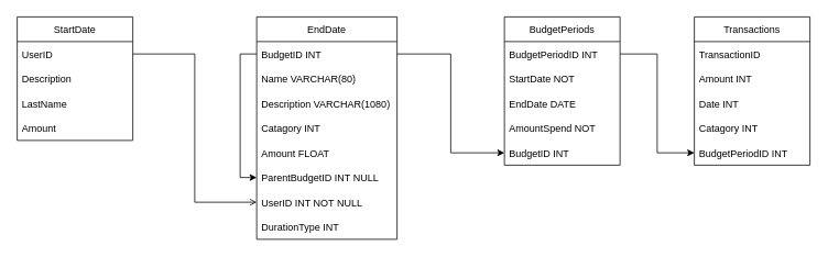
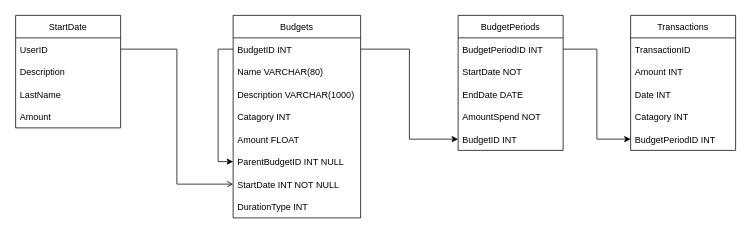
  <mxCell id="0" />
  <mxCell id="1" parent="0" />
  <mxCell id="2" value="StartDate" style="swimlane;fontStyle=0;childLayout=stackLayout;horizontal=1;startSize=30;horizontalStack=0;resizeParent=1;resizeParentMax=0;resizeLast=0;collapsible=1;marginBottom=0;" parent="1" vertex="1"><mxGeometry x="20" y="20" width="140" height="150" as="geometry" /></mxCell>
  <mxCell id="3" value="UserID" style="text;strokeColor=none;fillColor=none;align=left;verticalAlign=middle;spacingLeft=4;spacingRight=4;overflow=hidden;points=[[0,0.5],[1,0.5]];portConstraint=eastwest;rotatable=0;" parent="2" vertex="1"><mxGeometry y="30" width="140" height="30" as="geometry" /></mxCell>
  <mxCell id="4" value="Description" style="text;strokeColor=none;fillColor=none;align=left;verticalAlign=middle;spacingLeft=4;spacingRight=4;overflow=hidden;points=[[0,0.5],[1,0.5]];portConstraint=eastwest;rotatable=0;" parent="2" vertex="1"><mxGeometry y="60" width="140" height="30" as="geometry" /></mxCell>
  <mxCell id="5" value="LastName" style="text;strokeColor=none;fillColor=none;align=left;verticalAlign=middle;spacingLeft=4;spacingRight=4;overflow=hidden;points=[[0,0.5],[1,0.5]];portConstraint=eastwest;rotatable=0;" parent="2" vertex="1"><mxGeometry y="90" width="140" height="30" as="geometry" /></mxCell>
  <mxCell id="6" value="Amount" style="text;strokeColor=none;fillColor=none;align=left;verticalAlign=middle;spacingLeft=4;spacingRight=4;overflow=hidden;points=[[0,0.5],[1,0.5]];portConstraint=eastwest;rotatable=0;" parent="2" vertex="1"><mxGeometry y="120" width="140" height="30" as="geometry" /></mxCell>
- <mxCell id="7" value="EndDate" style="swimlane;fontStyle=0;childLayout=stackLayout;horizontal=1;startSize=30;horizontalStack=0;resizeParent=1;resizeParentMax=0;resizeLast=0;collapsible=1;marginBottom=0;" parent="1" vertex="1"><mxGeometry x="310" y="20" width="170" height="270" as="geometry" /></mxCell>
+ <mxCell id="7" value="Budgets" style="swimlane;fontStyle=0;childLayout=stackLayout;horizontal=1;startSize=30;horizontalStack=0;resizeParent=1;resizeParentMax=0;resizeLast=0;collapsible=1;marginBottom=0;" parent="1" vertex="1"><mxGeometry x="310" y="20" width="170" height="270" as="geometry" /></mxCell>
  <mxCell id="8" style="edgeStyle=orthogonalEdgeStyle;rounded=0;orthogonalLoop=1;jettySize=auto;html=1;entryX=0;entryY=0.5;entryDx=0;entryDy=0;" parent="7" source="9" target="14" edge="1"><mxGeometry relative="1" as="geometry"><Array as="points"><mxPoint x="-20" y="45" /><mxPoint x="-20" y="195" /></Array></mxGeometry></mxCell>
  <mxCell id="9" value="BudgetID INT" style="text;strokeColor=none;fillColor=none;align=left;verticalAlign=middle;spacingLeft=4;spacingRight=4;overflow=hidden;points=[[0,0.5],[1,0.5]];portConstraint=eastwest;rotatable=0;" parent="7" vertex="1"><mxGeometry y="30" width="170" height="30" as="geometry" /></mxCell>
  <mxCell id="10" value="Name VARCHAR(80)" style="text;strokeColor=none;fillColor=none;align=left;verticalAlign=middle;spacingLeft=4;spacingRight=4;overflow=hidden;points=[[0,0.5],[1,0.5]];portConstraint=eastwest;rotatable=0;" parent="7" vertex="1"><mxGeometry y="60" width="170" height="30" as="geometry" /></mxCell>
- <mxCell id="11" value="Description VARCHAR(1080)" style="text;strokeColor=none;fillColor=none;align=left;verticalAlign=middle;spacingLeft=4;spacingRight=4;overflow=hidden;points=[[0,0.5],[1,0.5]];portConstraint=eastwest;rotatable=0;" parent="7" vertex="1"><mxGeometry y="90" width="170" height="30" as="geometry" /></mxCell>
+ <mxCell id="11" value="Description VARCHAR(1000)" style="text;strokeColor=none;fillColor=none;align=left;verticalAlign=middle;spacingLeft=4;spacingRight=4;overflow=hidden;points=[[0,0.5],[1,0.5]];portConstraint=eastwest;rotatable=0;" parent="7" vertex="1"><mxGeometry y="90" width="170" height="30" as="geometry" /></mxCell>
  <mxCell id="12" value="Catagory INT" style="text;strokeColor=none;fillColor=none;align=left;verticalAlign=middle;spacingLeft=4;spacingRight=4;overflow=hidden;points=[[0,0.5],[1,0.5]];portConstraint=eastwest;rotatable=0;" parent="7" vertex="1"><mxGeometry y="120" width="170" height="30" as="geometry" /></mxCell>
  <mxCell id="13" value="Amount FLOAT" style="text;strokeColor=none;fillColor=none;align=left;verticalAlign=middle;spacingLeft=4;spacingRight=4;overflow=hidden;points=[[0,0.5],[1,0.5]];portConstraint=eastwest;rotatable=0;" parent="7" vertex="1"><mxGeometry y="150" width="170" height="30" as="geometry" /></mxCell>
  <mxCell id="14" value="ParentBudgetID INT NULL" style="text;strokeColor=none;fillColor=none;align=left;verticalAlign=middle;spacingLeft=4;spacingRight=4;overflow=hidden;points=[[0,0.5],[1,0.5]];portConstraint=eastwest;rotatable=0;" parent="7" vertex="1"><mxGeometry y="180" width="170" height="30" as="geometry" /></mxCell>
- <mxCell id="15" value="UserID INT NOT NULL" style="text;strokeColor=none;fillColor=none;align=left;verticalAlign=middle;spacingLeft=4;spacingRight=4;overflow=hidden;points=[[0,0.5],[1,0.5]];portConstraint=eastwest;rotatable=0;" parent="7" vertex="1"><mxGeometry y="210" width="170" height="30" as="geometry" /></mxCell>
+ <mxCell id="15" value="StartDate INT NOT NULL" style="text;strokeColor=none;fillColor=none;align=left;verticalAlign=middle;spacingLeft=4;spacingRight=4;overflow=hidden;points=[[0,0.5],[1,0.5]];portConstraint=eastwest;rotatable=0;" parent="7" vertex="1"><mxGeometry y="210" width="170" height="30" as="geometry" /></mxCell>
  <mxCell id="16" value="DurationType INT" style="text;strokeColor=none;fillColor=none;align=left;verticalAlign=middle;spacingLeft=4;spacingRight=4;overflow=hidden;points=[[0,0.5],[1,0.5]];portConstraint=eastwest;rotatable=0;" parent="7" vertex="1"><mxGeometry y="240" width="170" height="30" as="geometry" /></mxCell>
  <mxCell id="17" style="edgeStyle=orthogonalEdgeStyle;rounded=0;orthogonalLoop=1;jettySize=auto;html=1;entryX=0;entryY=0.5;entryDx=0;entryDy=0;endArrow=open;" parent="1" source="3" target="15" edge="1"><mxGeometry relative="1" as="geometry" /></mxCell>
  <mxCell id="18" value="BudgetPeriods" style="swimlane;fontStyle=0;childLayout=stackLayout;horizontal=1;startSize=30;horizontalStack=0;resizeParent=1;resizeParentMax=0;resizeLast=0;collapsible=1;marginBottom=0;" parent="1" vertex="1"><mxGeometry x="610" y="20" width="140" height="180" as="geometry" /></mxCell>
  <mxCell id="19" value="BudgetPeriodID INT" style="text;strokeColor=none;fillColor=none;align=left;verticalAlign=middle;spacingLeft=4;spacingRight=4;overflow=hidden;points=[[0,0.5],[1,0.5]];portConstraint=eastwest;rotatable=0;" parent="18" vertex="1"><mxGeometry y="30" width="140" height="30" as="geometry" /></mxCell>
  <mxCell id="20" value="StartDate NOT" style="text;strokeColor=none;fillColor=none;align=left;verticalAlign=middle;spacingLeft=4;spacingRight=4;overflow=hidden;points=[[0,0.5],[1,0.5]];portConstraint=eastwest;rotatable=0;" parent="18" vertex="1"><mxGeometry y="60" width="140" height="30" as="geometry" /></mxCell>
  <mxCell id="21" value="EndDate DATE" style="text;strokeColor=none;fillColor=none;align=left;verticalAlign=middle;spacingLeft=4;spacingRight=4;overflow=hidden;points=[[0,0.5],[1,0.5]];portConstraint=eastwest;rotatable=0;" parent="18" vertex="1"><mxGeometry y="90" width="140" height="30" as="geometry" /></mxCell>
  <mxCell id="22" value="AmountSpend NOT" style="text;strokeColor=none;fillColor=none;align=left;verticalAlign=middle;spacingLeft=4;spacingRight=4;overflow=hidden;points=[[0,0.5],[1,0.5]];portConstraint=eastwest;rotatable=0;" parent="18" vertex="1"><mxGeometry y="120" width="140" height="30" as="geometry" /></mxCell>
  <mxCell id="23" value="BudgetID INT" style="text;strokeColor=none;fillColor=none;align=left;verticalAlign=middle;spacingLeft=4;spacingRight=4;overflow=hidden;points=[[0,0.5],[1,0.5]];portConstraint=eastwest;rotatable=0;" parent="18" vertex="1"><mxGeometry y="150" width="140" height="30" as="geometry" /></mxCell>
  <mxCell id="24" style="edgeStyle=orthogonalEdgeStyle;rounded=0;orthogonalLoop=1;jettySize=auto;html=1;entryX=0;entryY=0.5;entryDx=0;entryDy=0;" parent="1" source="9" target="23" edge="1"><mxGeometry relative="1" as="geometry" /></mxCell>
  <mxCell id="25" value="Transactions" style="swimlane;fontStyle=0;childLayout=stackLayout;horizontal=1;startSize=30;horizontalStack=0;resizeParent=1;resizeParentMax=0;resizeLast=0;collapsible=1;marginBottom=0;" parent="1" vertex="1"><mxGeometry x="840" y="20" width="140" height="180" as="geometry" /></mxCell>
  <mxCell id="26" value="TransactionID" style="text;strokeColor=none;fillColor=none;align=left;verticalAlign=middle;spacingLeft=4;spacingRight=4;overflow=hidden;points=[[0,0.5],[1,0.5]];portConstraint=eastwest;rotatable=0;" parent="25" vertex="1"><mxGeometry y="30" width="140" height="30" as="geometry" /></mxCell>
  <mxCell id="27" value="Amount INT    " style="text;strokeColor=none;fillColor=none;align=left;verticalAlign=middle;spacingLeft=4;spacingRight=4;overflow=hidden;points=[[0,0.5],[1,0.5]];portConstraint=eastwest;rotatable=0;" parent="25" vertex="1"><mxGeometry y="60" width="140" height="30" as="geometry" /></mxCell>
  <mxCell id="28" value="Date INT" style="text;strokeColor=none;fillColor=none;align=left;verticalAlign=middle;spacingLeft=4;spacingRight=4;overflow=hidden;points=[[0,0.5],[1,0.5]];portConstraint=eastwest;rotatable=0;" parent="25" vertex="1"><mxGeometry y="90" width="140" height="30" as="geometry" /></mxCell>
  <mxCell id="29" value="Catagory INT" style="text;strokeColor=none;fillColor=none;align=left;verticalAlign=middle;spacingLeft=4;spacingRight=4;overflow=hidden;points=[[0,0.5],[1,0.5]];portConstraint=eastwest;rotatable=0;" parent="25" vertex="1"><mxGeometry y="120" width="140" height="30" as="geometry" /></mxCell>
  <mxCell id="30" value="BudgetPeriodID INT" style="text;strokeColor=none;fillColor=none;align=left;verticalAlign=middle;spacingLeft=4;spacingRight=4;overflow=hidden;points=[[0,0.5],[1,0.5]];portConstraint=eastwest;rotatable=0;" vertex="1" parent="25"><mxGeometry y="150" width="140" height="30" as="geometry" /></mxCell>
  <mxCell id="31" style="edgeStyle=orthogonalEdgeStyle;rounded=0;orthogonalLoop=1;jettySize=auto;html=1;entryX=0;entryY=0.5;entryDx=0;entryDy=0;" edge="1" parent="1" source="19" target="30"><mxGeometry relative="1" as="geometry" /></mxCell>
